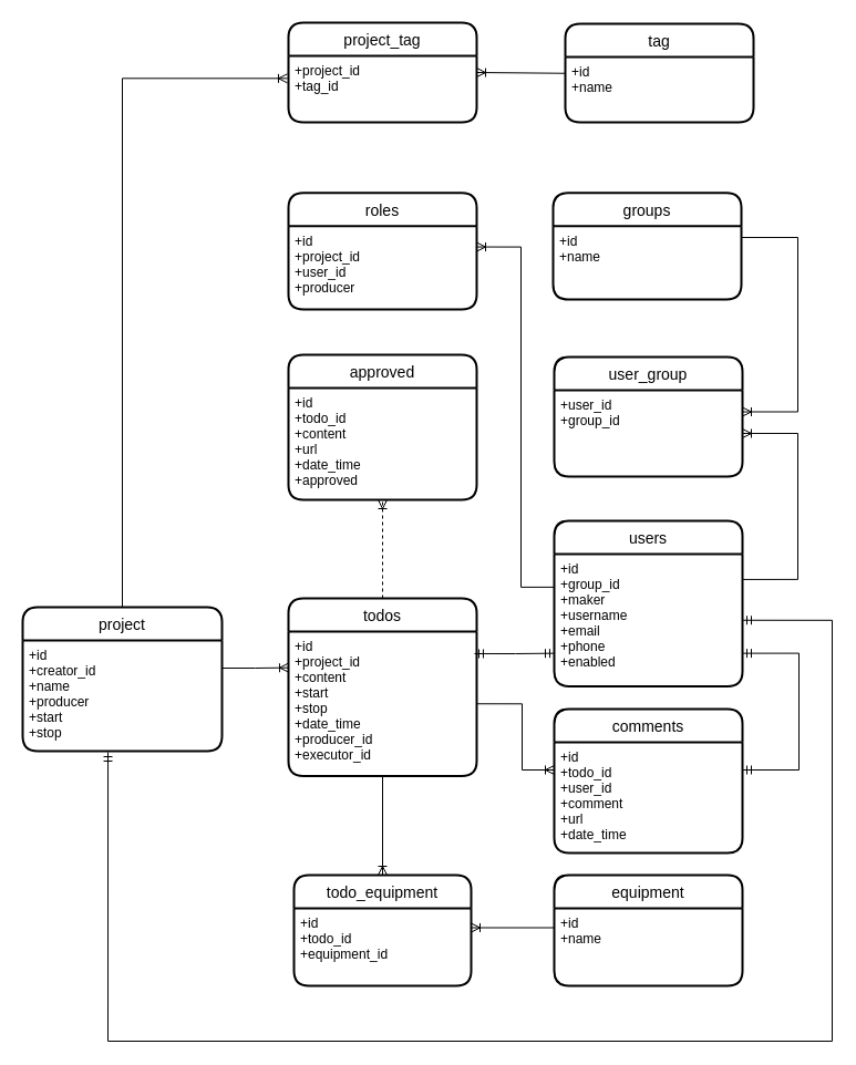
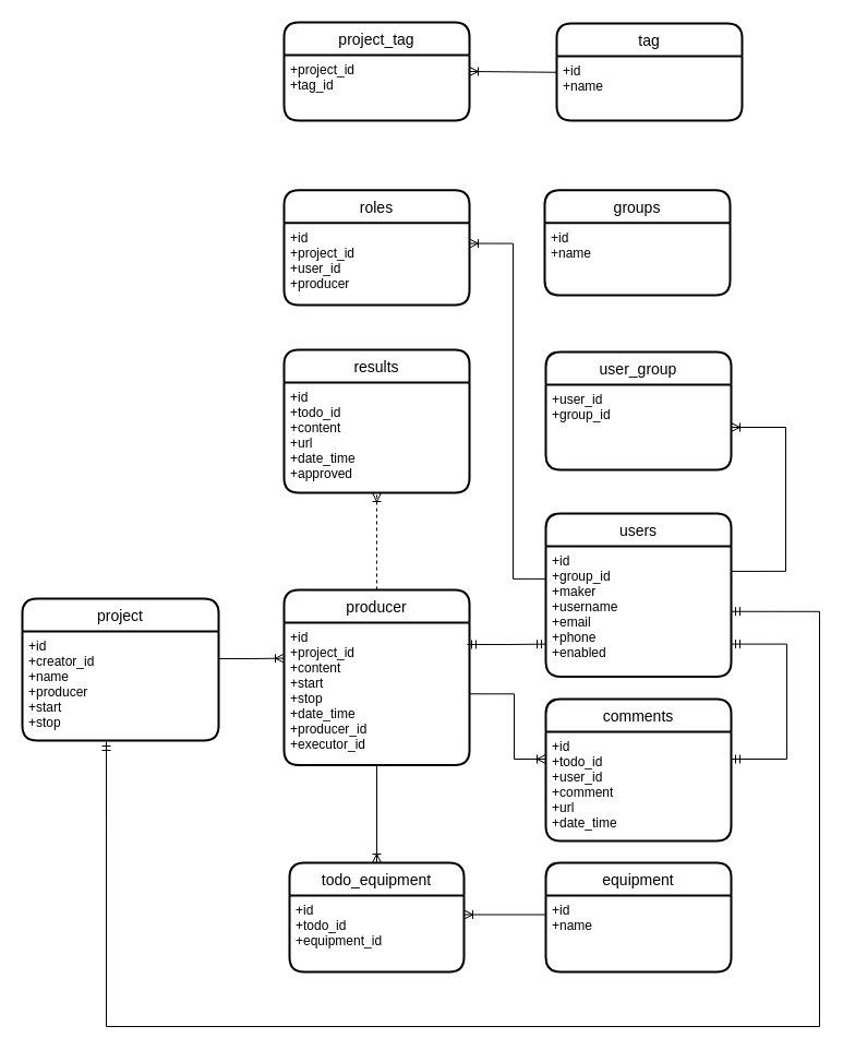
  <mxCell id="0" />
  <mxCell id="1" parent="0" />
  <mxCell id="2" value="" style="shape=tableRow;horizontal=0;startSize=0;swimlaneHead=0;swimlaneBody=0;fillColor=none;collapsible=0;dropTarget=0;points=[[0,0.5],[1,0.5]];portConstraint=eastwest;top=0;left=0;right=0;bottom=0;" parent="1" vertex="1"><mxGeometry x="260" y="328" width="180" height="30" as="geometry" /></mxCell>
  <mxCell id="3" value="" style="shape=partialRectangle;connectable=0;fillColor=none;top=0;left=0;bottom=0;right=0;editable=1;overflow=hidden;" parent="2" vertex="1"><mxGeometry width="60" height="30" as="geometry"><mxRectangle width="60" height="30" as="alternateBounds" /></mxGeometry></mxCell>
  <mxCell id="4" value="project" style="swimlane;childLayout=stackLayout;horizontal=1;startSize=30;horizontalStack=0;rounded=1;fontSize=14;fontStyle=0;strokeWidth=2;resizeParent=0;resizeLast=1;shadow=0;dashed=0;align=center;" parent="1" vertex="1"><mxGeometry x="20" y="548" width="180" height="130" as="geometry" /></mxCell>
  <mxCell id="5" value="+id&#10;+creator_id&#10;+name&#10;+producer&#10;+start&#10;+stop&#10;" style="align=left;strokeColor=none;fillColor=none;spacingLeft=4;fontSize=12;verticalAlign=top;resizable=0;rotatable=0;part=1;" parent="4" vertex="1"><mxGeometry y="30" width="180" height="100" as="geometry" /></mxCell>
  <mxCell id="6" value="users" style="swimlane;childLayout=stackLayout;horizontal=1;startSize=30;horizontalStack=0;rounded=1;fontSize=14;fontStyle=0;strokeWidth=2;resizeParent=0;resizeLast=1;shadow=0;dashed=0;align=center;" parent="1" vertex="1"><mxGeometry x="500" y="470" width="170" height="149.5" as="geometry" /></mxCell>
  <mxCell id="7" value="+id&#10;+group_id&#10;+maker&#10;+username&#10;+email&#10;+phone&#10;+enabled" style="align=left;strokeColor=none;fillColor=none;spacingLeft=4;fontSize=12;verticalAlign=top;resizable=0;rotatable=0;part=1;" parent="6" vertex="1"><mxGeometry y="30" width="170" height="119.5" as="geometry" /></mxCell>
- <mxCell id="8" value="todos" style="swimlane;childLayout=stackLayout;horizontal=1;startSize=30;horizontalStack=0;rounded=1;fontSize=14;fontStyle=0;strokeWidth=2;resizeParent=0;resizeLast=1;shadow=0;dashed=0;align=center;" parent="1" vertex="1"><mxGeometry x="260" y="540" width="170" height="160.5" as="geometry" /></mxCell>
+ <mxCell id="8" value="producer" style="swimlane;childLayout=stackLayout;horizontal=1;startSize=30;horizontalStack=0;rounded=1;fontSize=14;fontStyle=0;strokeWidth=2;resizeParent=0;resizeLast=1;shadow=0;dashed=0;align=center;" parent="1" vertex="1"><mxGeometry x="260" y="540" width="170" height="160.5" as="geometry" /></mxCell>
  <mxCell id="9" value="+id&#10;+project_id&#10;+content&#10;+start&#10;+stop&#10;+date_time&#10;+producer_id&#10;+executor_id" style="align=left;strokeColor=none;fillColor=none;spacingLeft=4;fontSize=12;verticalAlign=top;resizable=0;rotatable=0;part=1;" parent="8" vertex="1"><mxGeometry y="30" width="170" height="130.5" as="geometry" /></mxCell>
  <mxCell id="10" value="equipment" style="swimlane;childLayout=stackLayout;horizontal=1;startSize=30;horizontalStack=0;rounded=1;fontSize=14;fontStyle=0;strokeWidth=2;resizeParent=0;resizeLast=1;shadow=0;dashed=0;align=center;" parent="1" vertex="1"><mxGeometry x="500" y="790" width="170" height="100" as="geometry" /></mxCell>
  <mxCell id="11" value="+id&#10;+name" style="align=left;strokeColor=none;fillColor=none;spacingLeft=4;fontSize=12;verticalAlign=top;resizable=0;rotatable=0;part=1;" parent="10" vertex="1"><mxGeometry y="30" width="170" height="70" as="geometry" /></mxCell>
  <mxCell id="12" value="todo_equipment" style="swimlane;childLayout=stackLayout;horizontal=1;startSize=30;horizontalStack=0;rounded=1;fontSize=14;fontStyle=0;strokeWidth=2;resizeParent=0;resizeLast=1;shadow=0;dashed=0;align=center;" parent="1" vertex="1"><mxGeometry x="265" y="790" width="160" height="100" as="geometry" /></mxCell>
  <mxCell id="13" value="+id&#10;+todo_id&#10;+equipment_id&#10;" style="align=left;strokeColor=none;fillColor=none;spacingLeft=4;fontSize=12;verticalAlign=top;resizable=0;rotatable=0;part=1;" parent="12" vertex="1"><mxGeometry y="30" width="160" height="70" as="geometry" /></mxCell>
  <mxCell id="14" value="roles" style="swimlane;childLayout=stackLayout;horizontal=1;startSize=30;horizontalStack=0;rounded=1;fontSize=14;fontStyle=0;strokeWidth=2;resizeParent=0;resizeLast=1;shadow=0;dashed=0;align=center;" parent="1" vertex="1"><mxGeometry x="260" y="173.75" width="170" height="105.25" as="geometry" /></mxCell>
  <mxCell id="15" value="+id&#10;+project_id&#10;+user_id&#10;+producer" style="align=left;strokeColor=none;fillColor=none;spacingLeft=4;fontSize=12;verticalAlign=top;resizable=0;rotatable=0;part=1;" parent="14" vertex="1"><mxGeometry y="30" width="170" height="75.25" as="geometry" /></mxCell>
  <mxCell id="16" value="" style="edgeStyle=orthogonalEdgeStyle;fontSize=12;html=1;endArrow=ERoneToMany;rounded=0;exitX=0.5;exitY=1;exitDx=0;exitDy=0;entryX=0.5;entryY=0;entryDx=0;entryDy=0;" parent="1" source="9" target="12" edge="1"><mxGeometry width="100" height="100" relative="1" as="geometry"><mxPoint x="421" y="732" as="sourcePoint" /><mxPoint x="270" y="790" as="targetPoint" /></mxGeometry></mxCell>
  <mxCell id="17" value="" style="edgeStyle=entityRelationEdgeStyle;fontSize=12;html=1;endArrow=ERoneToMany;rounded=0;entryX=0;entryY=0.25;entryDx=0;entryDy=0;exitX=1;exitY=0.25;exitDx=0;exitDy=0;" parent="1" source="5" target="9" edge="1"><mxGeometry width="100" height="100" relative="1" as="geometry"><mxPoint x="190" y="379" as="sourcePoint" /><mxPoint x="190" y="509" as="targetPoint" /></mxGeometry></mxCell>
- <mxCell id="18" value="approved" style="swimlane;childLayout=stackLayout;horizontal=1;startSize=30;horizontalStack=0;rounded=1;fontSize=14;fontStyle=0;strokeWidth=2;resizeParent=0;resizeLast=1;shadow=0;dashed=0;align=center;" parent="1" vertex="1"><mxGeometry x="260" y="320" width="170" height="131" as="geometry" /></mxCell>
+ <mxCell id="18" value="results" style="swimlane;childLayout=stackLayout;horizontal=1;startSize=30;horizontalStack=0;rounded=1;fontSize=14;fontStyle=0;strokeWidth=2;resizeParent=0;resizeLast=1;shadow=0;dashed=0;align=center;" parent="1" vertex="1"><mxGeometry x="260" y="320" width="170" height="131" as="geometry" /></mxCell>
  <mxCell id="19" value="+id&#10;+todo_id&#10;+content&#10;+url&#10;+date_time&#10;+approved" style="align=left;strokeColor=none;fillColor=none;spacingLeft=4;fontSize=12;verticalAlign=top;resizable=0;rotatable=0;part=1;" parent="18" vertex="1"><mxGeometry y="30" width="170" height="101" as="geometry" /></mxCell>
  <mxCell id="20" value="groups" style="swimlane;childLayout=stackLayout;horizontal=1;startSize=30;horizontalStack=0;rounded=1;fontSize=14;fontStyle=0;strokeWidth=2;resizeParent=0;resizeLast=1;shadow=0;dashed=0;align=center;" parent="1" vertex="1"><mxGeometry x="499" y="173.75" width="170" height="96.25" as="geometry" /></mxCell>
  <mxCell id="21" value="+id&#10;+name" style="align=left;strokeColor=none;fillColor=none;spacingLeft=4;fontSize=12;verticalAlign=top;resizable=0;rotatable=0;part=1;" parent="20" vertex="1"><mxGeometry y="30" width="170" height="66.25" as="geometry" /></mxCell>
  <mxCell id="22" value="tag" style="swimlane;childLayout=stackLayout;horizontal=1;startSize=30;horizontalStack=0;rounded=1;fontSize=14;fontStyle=0;strokeWidth=2;resizeParent=0;resizeLast=1;shadow=0;dashed=0;align=center;" parent="1" vertex="1"><mxGeometry x="510" y="21" width="170" height="89" as="geometry" /></mxCell>
  <mxCell id="23" value="+id&#10;+name" style="align=left;strokeColor=none;fillColor=none;spacingLeft=4;fontSize=12;verticalAlign=top;resizable=0;rotatable=0;part=1;" parent="22" vertex="1"><mxGeometry y="30" width="170" height="59" as="geometry" /></mxCell>
  <mxCell id="24" value="project_tag" style="swimlane;childLayout=stackLayout;horizontal=1;startSize=30;horizontalStack=0;rounded=1;fontSize=14;fontStyle=0;strokeWidth=2;resizeParent=0;resizeLast=1;shadow=0;dashed=0;align=center;" parent="1" vertex="1"><mxGeometry x="260" y="20" width="170" height="90" as="geometry" /></mxCell>
  <mxCell id="25" value="+project_id&#10;+tag_id" style="align=left;strokeColor=none;fillColor=none;spacingLeft=4;fontSize=12;verticalAlign=top;resizable=0;rotatable=0;part=1;" parent="24" vertex="1"><mxGeometry y="30" width="170" height="60" as="geometry" /></mxCell>
- <mxCell id="26" value="" style="edgeStyle=orthogonalEdgeStyle;fontSize=12;html=1;endArrow=ERoneToMany;rounded=0;exitX=0.5;exitY=0;exitDx=0;exitDy=0;entryX=-0.006;entryY=0.339;entryDx=0;entryDy=0;entryPerimeter=0;" parent="1" source="4" edge="1" target="25"><mxGeometry width="100" height="100" relative="1" as="geometry"><mxPoint x="220" y="380.5" as="sourcePoint" /><mxPoint x="270" y="90" as="targetPoint" /><Array as="points"><mxPoint x="110" y="70" /></Array></mxGeometry></mxCell>
  <mxCell id="27" value="" style="edgeStyle=orthogonalEdgeStyle;fontSize=12;html=1;endArrow=ERmandOne;startArrow=ERmandOne;rounded=0;entryX=0;entryY=0.75;entryDx=0;entryDy=0;exitX=0.988;exitY=0.153;exitDx=0;exitDy=0;exitPerimeter=0;" edge="1" parent="1" source="9" target="7"><mxGeometry width="100" height="100" relative="1" as="geometry"><mxPoint x="445" y="403" as="sourcePoint" /><mxPoint x="505" y="500" as="targetPoint" /></mxGeometry></mxCell>
  <mxCell id="28" value="comments" style="swimlane;childLayout=stackLayout;horizontal=1;startSize=30;horizontalStack=0;rounded=1;fontSize=14;fontStyle=0;strokeWidth=2;resizeParent=0;resizeLast=1;shadow=0;dashed=0;align=center;" vertex="1" parent="1"><mxGeometry x="500" y="640" width="170" height="130" as="geometry" /></mxCell>
  <mxCell id="29" value="+id&#10;+todo_id&#10;+user_id&#10;+comment&#10;+url&#10;+date_time" style="align=left;strokeColor=none;fillColor=none;spacingLeft=4;fontSize=12;verticalAlign=top;resizable=0;rotatable=0;part=1;" vertex="1" parent="28"><mxGeometry y="30" width="170" height="100" as="geometry" /></mxCell>
  <mxCell id="30" value="" style="edgeStyle=orthogonalEdgeStyle;fontSize=12;html=1;endArrow=ERoneToMany;rounded=0;exitX=1;exitY=0.5;exitDx=0;exitDy=0;entryX=0;entryY=0.25;entryDx=0;entryDy=0;" edge="1" parent="1" source="9" target="29"><mxGeometry width="100" height="100" relative="1" as="geometry"><mxPoint x="443" y="655" as="sourcePoint" /><mxPoint x="445" y="867" as="targetPoint" /><Array as="points"><mxPoint x="471" y="635" /><mxPoint x="471" y="695" /></Array></mxGeometry></mxCell>
  <mxCell id="31" value="" style="edgeStyle=orthogonalEdgeStyle;fontSize=12;html=1;endArrow=ERmandOne;startArrow=ERmandOne;rounded=0;entryX=1;entryY=0.75;entryDx=0;entryDy=0;exitX=1;exitY=0.25;exitDx=0;exitDy=0;" edge="1" parent="1" source="29" target="7"><mxGeometry width="100" height="100" relative="1" as="geometry"><mxPoint x="675" y="500" as="sourcePoint" /><mxPoint x="675" y="342" as="targetPoint" /><Array as="points"><mxPoint x="721" y="695" /><mxPoint x="721" y="590" /></Array></mxGeometry></mxCell>
  <mxCell id="32" value="user_group" style="swimlane;childLayout=stackLayout;horizontal=1;startSize=30;horizontalStack=0;rounded=1;fontSize=14;fontStyle=0;strokeWidth=2;resizeParent=0;resizeLast=1;shadow=0;dashed=0;align=center;" vertex="1" parent="1"><mxGeometry x="500" y="322" width="170" height="108" as="geometry" /></mxCell>
  <mxCell id="33" value="+user_id&#10;+group_id" style="align=left;strokeColor=none;fillColor=none;spacingLeft=4;fontSize=12;verticalAlign=top;resizable=0;rotatable=0;part=1;" vertex="1" parent="32"><mxGeometry y="30" width="170" height="78" as="geometry" /></mxCell>
  <mxCell id="34" value="" style="edgeStyle=orthogonalEdgeStyle;fontSize=12;html=1;endArrow=ERmandOne;startArrow=ERmandOne;rounded=0;entryX=1;entryY=0.5;entryDx=0;entryDy=0;exitX=0.428;exitY=1.01;exitDx=0;exitDy=0;exitPerimeter=0;" edge="1" parent="1" source="5" target="7"><mxGeometry width="100" height="100" relative="1" as="geometry"><mxPoint x="680" y="705" as="sourcePoint" /><mxPoint x="680" y="600" as="targetPoint" /><Array as="points"><mxPoint x="97" y="940" /><mxPoint x="751" y="940" /><mxPoint x="751" y="560" /></Array></mxGeometry></mxCell>
  <mxCell id="35" value="" style="edgeStyle=orthogonalEdgeStyle;fontSize=12;html=1;endArrow=ERoneToMany;rounded=0;exitX=0;exitY=0.25;exitDx=0;exitDy=0;entryX=1;entryY=0.25;entryDx=0;entryDy=0;" edge="1" parent="1" source="23" target="25"><mxGeometry width="100" height="100" relative="1" as="geometry"><mxPoint x="50" y="558" as="sourcePoint" /><mxPoint x="269" y="80" as="targetPoint" /><Array as="points"><mxPoint x="510" y="65" /><mxPoint x="510" y="65" /></Array></mxGeometry></mxCell>
  <mxCell id="36" value="" style="edgeStyle=orthogonalEdgeStyle;fontSize=12;html=1;endArrow=ERoneToMany;rounded=0;exitX=0;exitY=0.25;exitDx=0;exitDy=0;entryX=1;entryY=0.25;entryDx=0;entryDy=0;" edge="1" parent="1" source="7" target="15"><mxGeometry width="100" height="100" relative="1" as="geometry"><mxPoint x="520" y="76" as="sourcePoint" /><mxPoint x="440" y="75" as="targetPoint" /><Array as="points"><mxPoint x="470" y="530" /><mxPoint x="470" y="223" /></Array></mxGeometry></mxCell>
  <mxCell id="37" value="" style="edgeStyle=orthogonalEdgeStyle;fontSize=12;html=1;endArrow=ERoneToMany;rounded=0;exitX=0;exitY=0.25;exitDx=0;exitDy=0;entryX=1;entryY=0.25;entryDx=0;entryDy=0;" edge="1" parent="1" source="11" target="13"><mxGeometry width="100" height="100" relative="1" as="geometry"><mxPoint x="355" y="711" as="sourcePoint" /><mxPoint x="355" y="800" as="targetPoint" /></mxGeometry></mxCell>
- <mxCell id="38" value="" style="edgeStyle=orthogonalEdgeStyle;fontSize=12;html=1;endArrow=ERoneToMany;rounded=0;entryX=1;entryY=0.25;entryDx=0;entryDy=0;exitX=1;exitY=0.5;exitDx=0;exitDy=0;" edge="1" parent="1" source="20" target="33"><mxGeometry width="100" height="100" relative="1" as="geometry"><mxPoint x="720" y="310" as="sourcePoint" /><mxPoint x="690" y="300" as="targetPoint" /><Array as="points"><mxPoint x="720" y="214" /><mxPoint x="720" y="372" /></Array></mxGeometry></mxCell>
  <mxCell id="39" value="" style="edgeStyle=orthogonalEdgeStyle;fontSize=12;html=1;endArrow=ERoneToMany;rounded=0;entryX=1;entryY=0.5;entryDx=0;entryDy=0;exitX=1;exitY=0.192;exitDx=0;exitDy=0;exitPerimeter=0;" edge="1" parent="1" source="7" target="33"><mxGeometry width="100" height="100" relative="1" as="geometry"><mxPoint x="680" y="520" as="sourcePoint" /><mxPoint x="450" y="243" as="targetPoint" /><Array as="points"><mxPoint x="720" y="523" /><mxPoint x="720" y="391" /></Array></mxGeometry></mxCell>
  <mxCell id="40" value="" style="edgeStyle=orthogonalEdgeStyle;fontSize=12;html=1;endArrow=ERoneToMany;rounded=0;entryX=0.5;entryY=1;entryDx=0;entryDy=0;exitX=0.5;exitY=0;exitDx=0;exitDy=0;dashed=1;" edge="1" parent="1" source="8" target="19"><mxGeometry width="100" height="100" relative="1" as="geometry"><mxPoint x="680" y="533" as="sourcePoint" /><mxPoint x="680" y="401" as="targetPoint" /><Array as="points"><mxPoint x="345" y="520" /><mxPoint x="345" y="520" /></Array></mxGeometry></mxCell>
